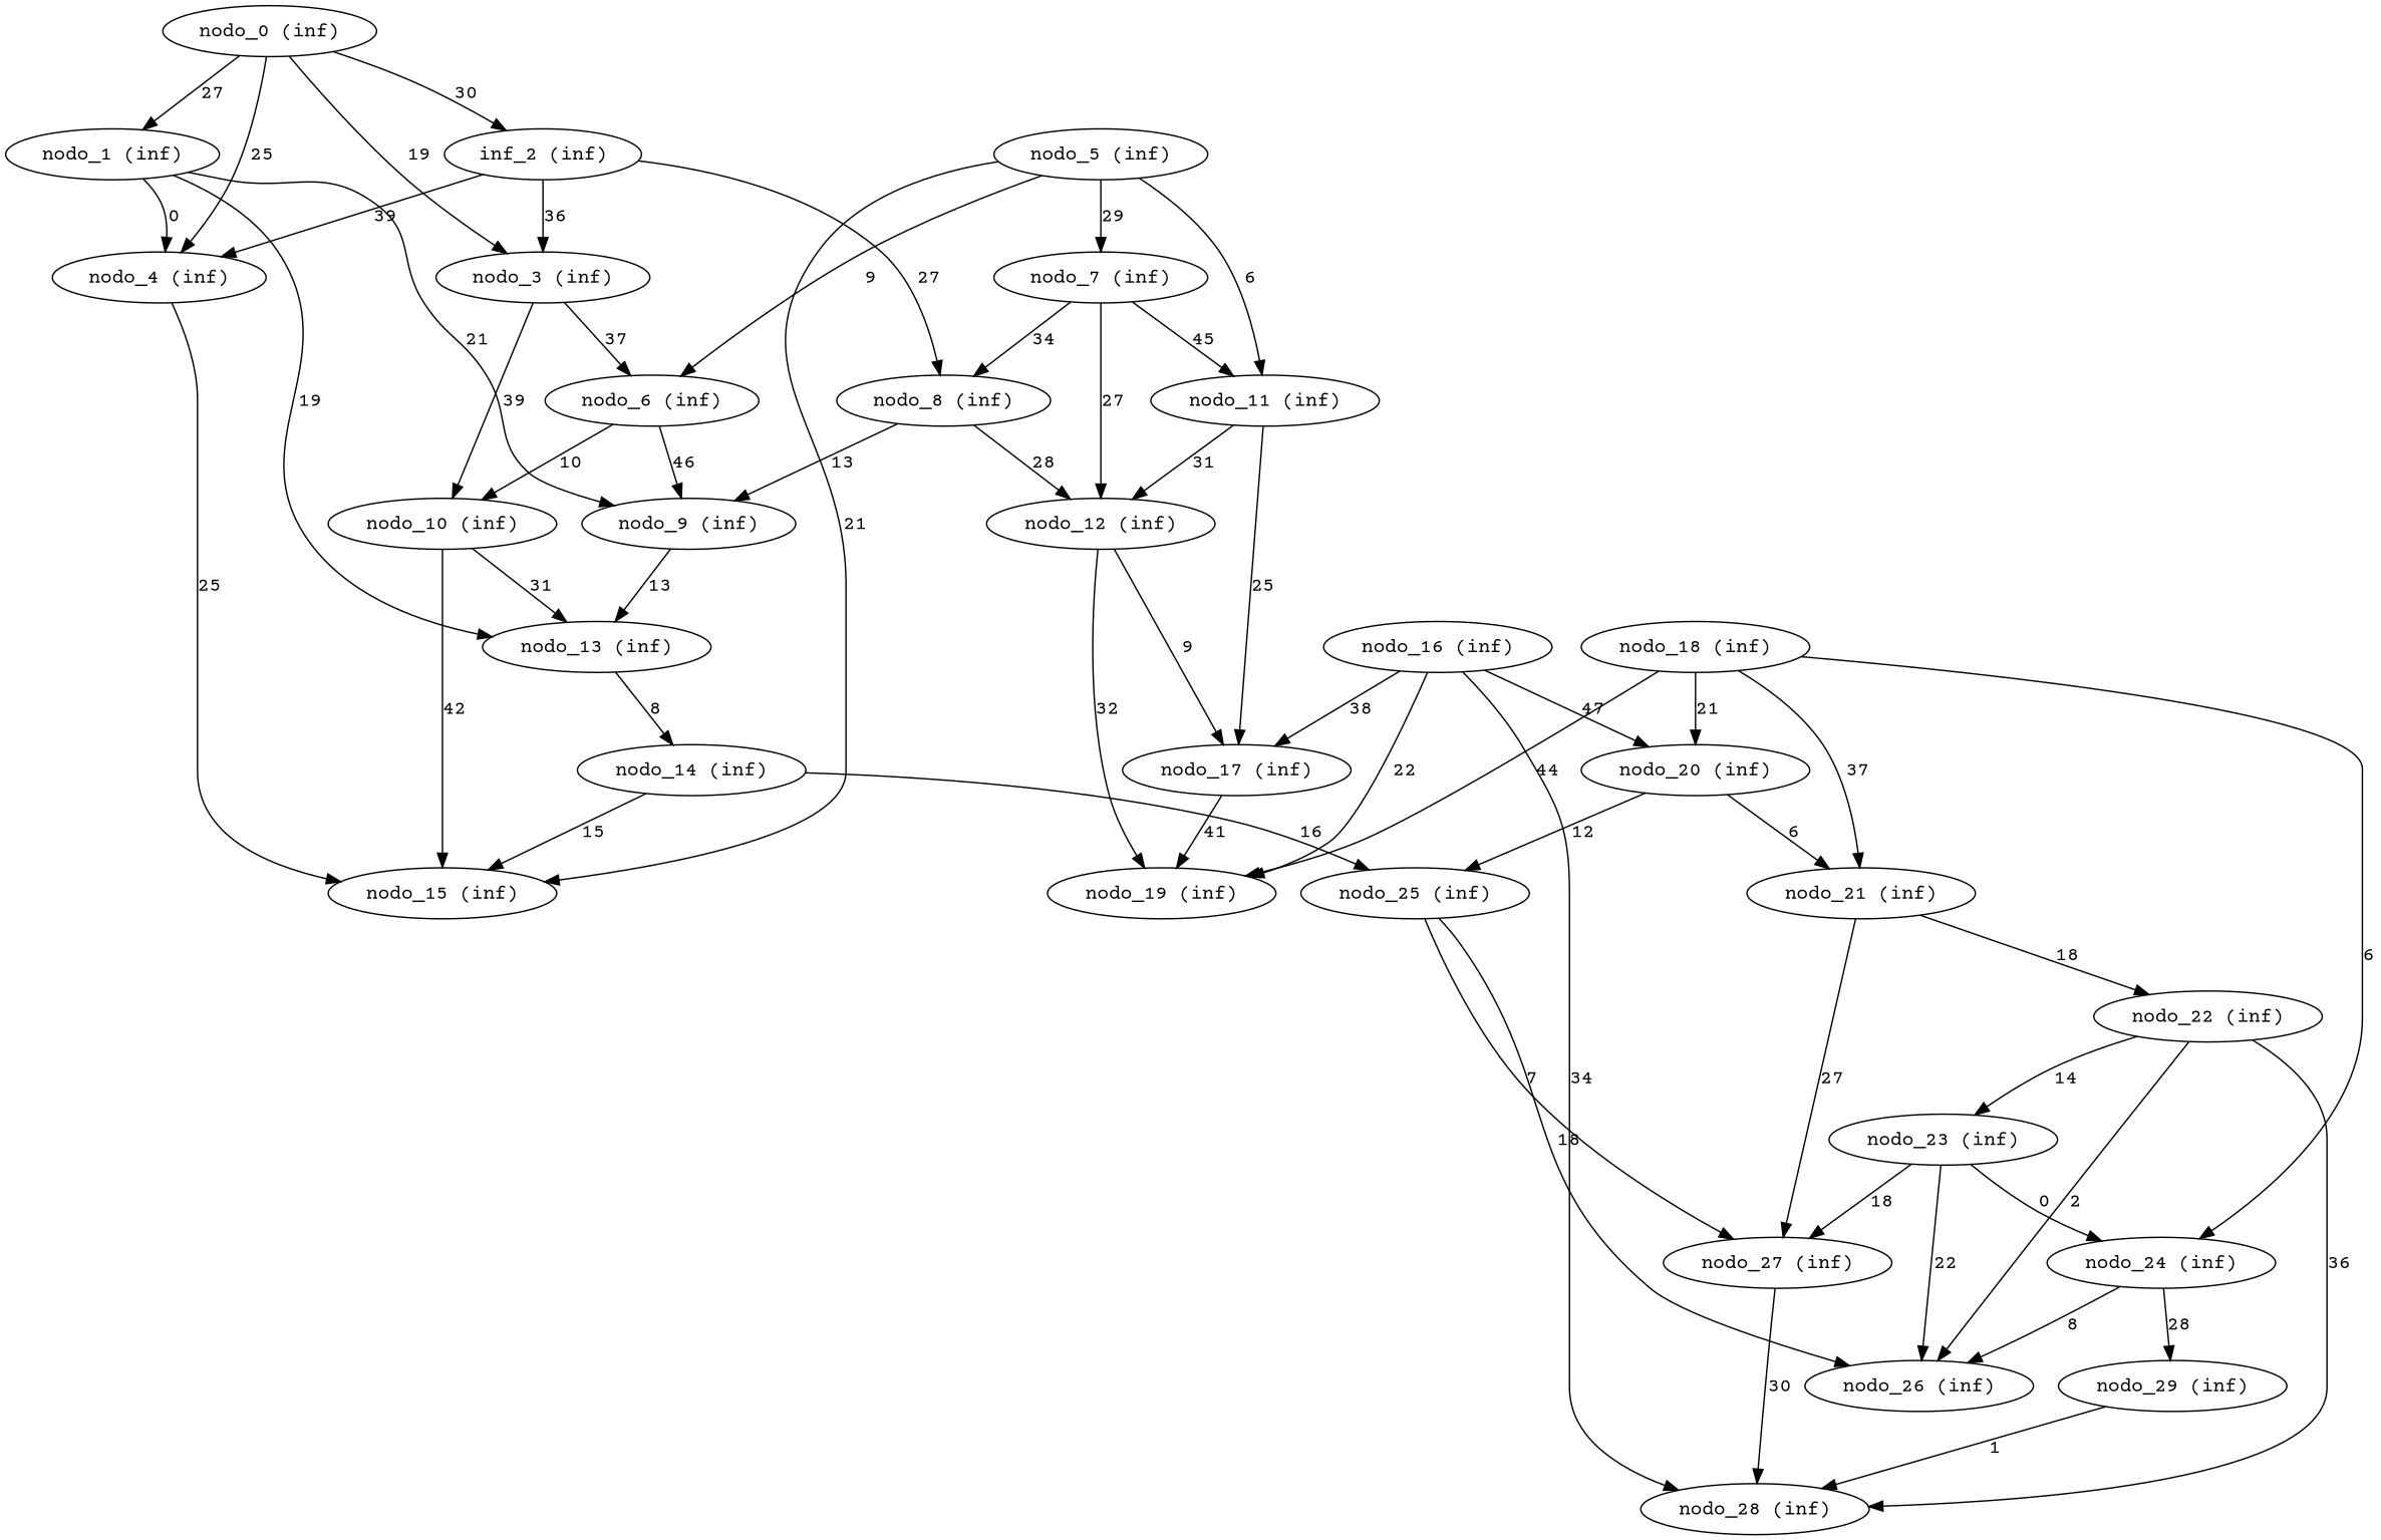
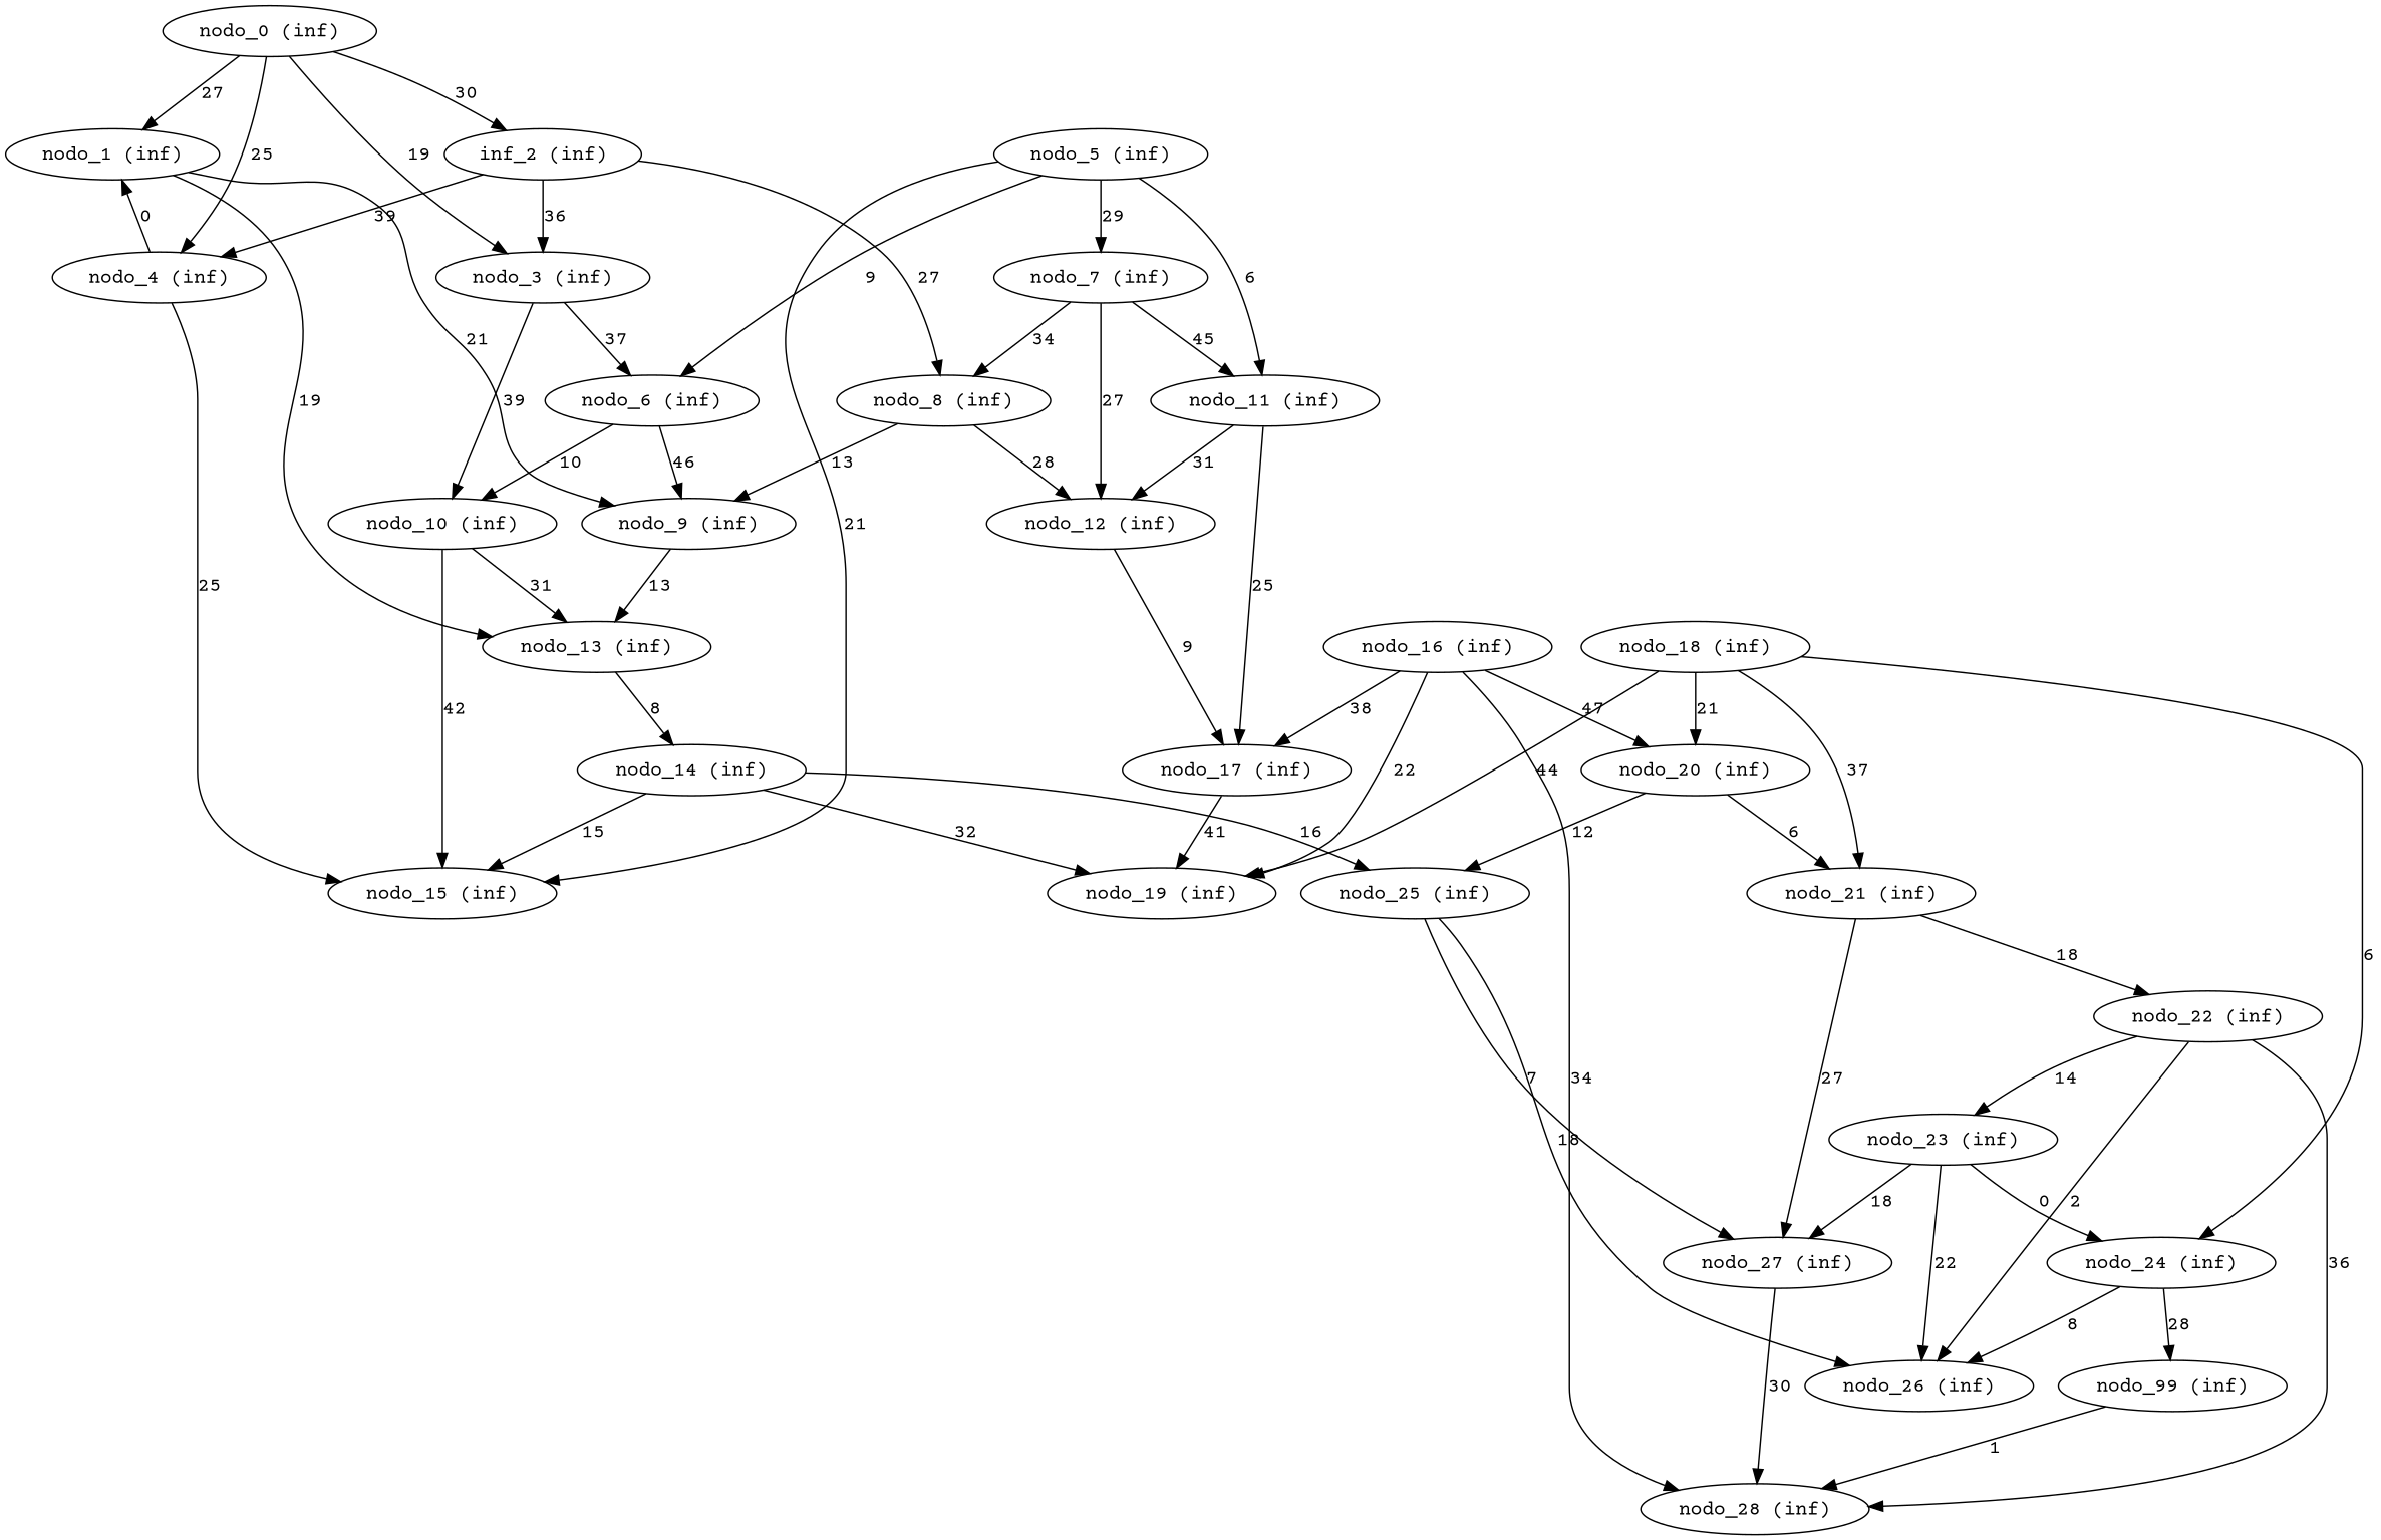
  digraph {
    fontname="Courier Prime"
    node [fontname="Courier Prime"]
    edge [fontname="Courier Prime" weight=27]
    "nodo_0 (inf)"
    "nodo_1 (inf)"
    n3 [label="inf_2 (inf)"]
    "nodo_3 (inf)"
    "nodo_4 (inf)"
    "nodo_9 (inf)"
    "nodo_13 (inf)"
    "nodo_8 (inf)"
    "nodo_6 (inf)"
    "nodo_10 (inf)"
    "nodo_15 (inf)"
    "nodo_14 (inf)"
    "nodo_12 (inf)"
    "nodo_5 (inf)"
    "nodo_7 (inf)"
    "nodo_11 (inf)"
    "nodo_17 (inf)"
    "nodo_19 (inf)"
    "nodo_25 (inf)"
    "nodo_27 (inf)"
    "nodo_26 (inf)"
    "nodo_16 (inf)"
    "nodo_20 (inf)"
    "nodo_28 (inf)"
    "nodo_21 (inf)"
    "nodo_18 (inf)"
    "nodo_24 (inf)"
    "nodo_22 (inf)"
-   "nodo_29 (inf)"
+   "nodo_29 (inf)" [label="nodo_99 (inf)"]
    "nodo_23 (inf)"
    "nodo_0 (inf)" -> "nodo_1 (inf)" [label=27]
    "nodo_0 (inf)" -> n3 [label=30 weight=30]
    "nodo_0 (inf)" -> "nodo_3 (inf)" [label=19 weight=19]
    "nodo_0 (inf)" -> "nodo_4 (inf)" [label=25 weight=25]
-   "nodo_1 (inf)" -> "nodo_4 (inf)" [label=0 weight=0]
+   "nodo_4 (inf)" -> "nodo_1 (inf)" [label=0 weight=0]
    "nodo_1 (inf)" -> "nodo_9 (inf)" [label=21 weight=21]
    "nodo_1 (inf)" -> "nodo_13 (inf)" [label=19 weight=19]
    n3 -> "nodo_3 (inf)" [label=36 weight=36]
    n3 -> "nodo_4 (inf)" [label=39 weight=39]
    n3 -> "nodo_8 (inf)" [label=27]
    "nodo_3 (inf)" -> "nodo_6 (inf)" [label=37 weight=37]
    "nodo_3 (inf)" -> "nodo_10 (inf)" [label=39 weight=39]
    "nodo_4 (inf)" -> "nodo_15 (inf)" [label=25]
    "nodo_9 (inf)" -> "nodo_13 (inf)" [label=13 weight=13]
    "nodo_13 (inf)" -> "nodo_14 (inf)" [label=8 weight=8]
    "nodo_8 (inf)" -> "nodo_9 (inf)" [label=13 weight=13]
    "nodo_8 (inf)" -> "nodo_12 (inf)" [label=28 weight=28]
    "nodo_6 (inf)" -> "nodo_9 (inf)" [label=46 weight=46]
    "nodo_6 (inf)" -> "nodo_10 (inf)" [label=10 weight=10]
    "nodo_10 (inf)" -> "nodo_13 (inf)" [label=31 weight=31]
    "nodo_10 (inf)" -> "nodo_15 (inf)" [label=42 weight=42]
    "nodo_14 (inf)" -> "nodo_15 (inf)" [label=15 weight=15]
-   "nodo_12 (inf)" -> "nodo_19 (inf)" [label=32 weight=32]
+   "nodo_14 (inf)" -> "nodo_19 (inf)" [label=32 weight=32]
    "nodo_14 (inf)" -> "nodo_25 (inf)" [label=16 weight=16]
    "nodo_12 (inf)" -> "nodo_17 (inf)" [label=9 weight=9]
    "nodo_5 (inf)" -> "nodo_6 (inf)" [label=9 weight=9]
    "nodo_5 (inf)" -> "nodo_15 (inf)" [label=21 weight=21]
    "nodo_5 (inf)" -> "nodo_7 (inf)" [label=29 weight=29]
    "nodo_5 (inf)" -> "nodo_11 (inf)" [label=6 weight=6]
    "nodo_7 (inf)" -> "nodo_8 (inf)" [label=34 weight=34]
    "nodo_7 (inf)" -> "nodo_12 (inf)" [label=27]
    "nodo_7 (inf)" -> "nodo_11 (inf)" [label=45 weight=45]
    "nodo_11 (inf)" -> "nodo_12 (inf)" [label=31 weight=31]
    "nodo_11 (inf)" -> "nodo_17 (inf)" [label=25 weight=25]
    "nodo_17 (inf)" -> "nodo_19 (inf)" [label=41 weight=41]
    "nodo_25 (inf)" -> "nodo_27 (inf)" [label=7 weight=7]
    "nodo_25 (inf)" -> "nodo_26 (inf)" [label=18 weight=18]
    "nodo_27 (inf)" -> "nodo_28 (inf)" [label=30 weight=30]
    "nodo_16 (inf)" -> "nodo_17 (inf)" [label=38 weight=38]
    "nodo_16 (inf)" -> "nodo_19 (inf)" [label=22 weight=22]
    "nodo_16 (inf)" -> "nodo_20 (inf)" [label=47 weight=47]
    "nodo_16 (inf)" -> "nodo_28 (inf)" [label=34 weight=34]
    "nodo_20 (inf)" -> "nodo_25 (inf)" [label=12 weight=12]
    "nodo_20 (inf)" -> "nodo_21 (inf)" [label=6 weight=6]
    "nodo_21 (inf)" -> "nodo_27 (inf)" [label=27]
    "nodo_21 (inf)" -> "nodo_22 (inf)" [label=18 weight=18]
    "nodo_18 (inf)" -> "nodo_19 (inf)" [label=44 weight=44]
    "nodo_18 (inf)" -> "nodo_20 (inf)" [label=21 weight=21]
    "nodo_18 (inf)" -> "nodo_21 (inf)" [label=37 weight=37]
    "nodo_18 (inf)" -> "nodo_24 (inf)" [label=6 weight=6]
    "nodo_24 (inf)" -> "nodo_26 (inf)" [label=8 weight=8]
    "nodo_24 (inf)" -> "nodo_29 (inf)" [label=28 weight=28]
    "nodo_22 (inf)" -> "nodo_26 (inf)" [label=2 weight=2]
    "nodo_22 (inf)" -> "nodo_28 (inf)" [label=36 weight=36]
    "nodo_22 (inf)" -> "nodo_23 (inf)" [label=14 weight=14]
    "nodo_29 (inf)" -> "nodo_28 (inf)" [label=1 weight=1]
    "nodo_23 (inf)" -> "nodo_27 (inf)" [label=18 weight=18]
    "nodo_23 (inf)" -> "nodo_26 (inf)" [label=22 weight=22]
    "nodo_23 (inf)" -> "nodo_24 (inf)" [label=0 weight=0]
  }
